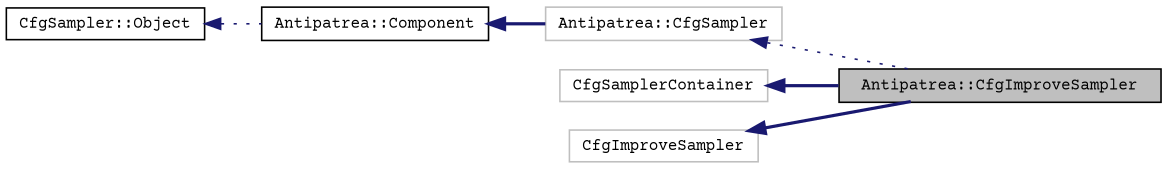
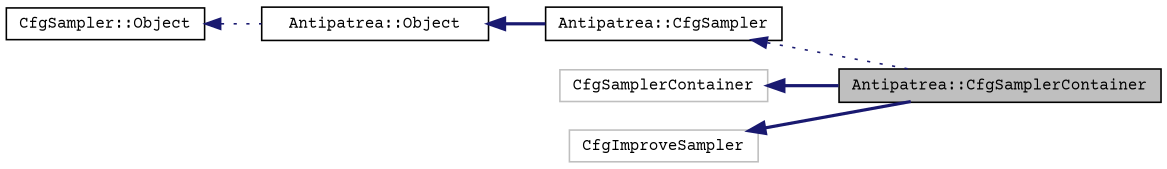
  digraph {
    fontname="Courier Prime"
    rankdir=LR
    node [color=black fontname="Courier Prime" fontsize=10 shape=record]
    edge [color=midnightblue dir=back fontname="Courier Prime" fontsize=10 labelfontname=Helvetica labelfontsize=10 style=bold]
-   n1 [fillcolor=grey75 fontcolor=black height=0.2 label="Antipatrea::CfgImproveSampler" style=filled width=0.4]
-   n2 [color=grey75 height=0.2 label="Antipatrea::CfgSampler" width=0.4]
-   n3 [height=0.2 label="Antipatrea::Component" width=0.4]
+   n1 [fillcolor=grey75 fontcolor=black height=0.2 label="Antipatrea::CfgSamplerContainer" style=filled width=0.4]
+   n2 [height=0.2 label="Antipatrea::CfgSampler" width=0.4]
+   n3 [height=0.2 label="Antipatrea::Object" width=0.4]
    n4 [height=0.2 label="CfgSampler::Object" width=0.4]
    n5 [color=grey75 height=0.2 label=CfgSamplerContainer width=0.4]
    n6 [color=grey75 height=0.2 label=CfgImproveSampler width=0.4]
    n2 -> n1 [style=dotted]
    n3 -> n2
    n4 -> n3 [style=dotted]
    n5 -> n1
    n6 -> n1
  }
